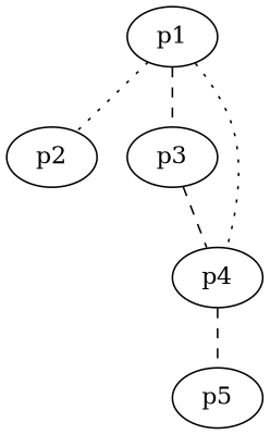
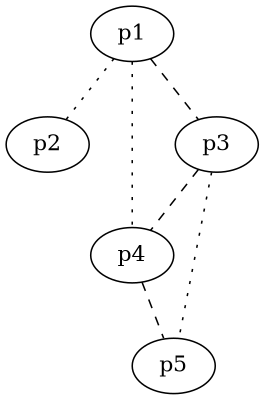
  graph {
    edge [style=dotted]
    p1
    p2
    p3
    p4
    p5
    p1 -- p2
    p1 -- p3 [style=dashed]
    p1 -- p4
    p3 -- p4 [style=dashed]
+   p3 -- p5
    p4 -- p5 [style=dashed]
  }
